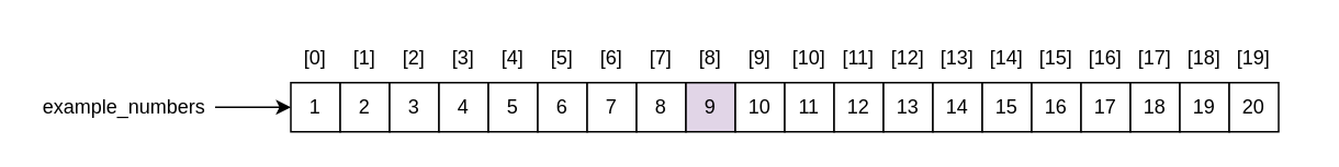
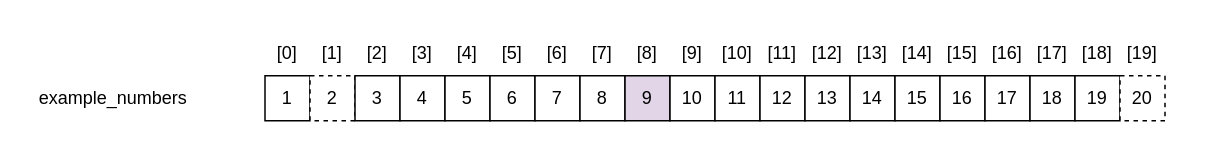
  <mxCell id="0" />
  <mxCell id="1" parent="0" />
  <mxCell id="2" value="" style="group" vertex="1" connectable="0" parent="1"><mxGeometry x="161" y="20" width="630" height="60" as="geometry" /></mxCell>
  <mxCell id="3" value="[16]" style="text;html=1;strokeColor=none;fillColor=none;align=center;verticalAlign=middle;whiteSpace=wrap;rounded=0;" vertex="1" parent="2"><mxGeometry x="480" width="60" height="30" as="geometry" /></mxCell>
  <mxCell id="4" value="1" style="whiteSpace=wrap;html=1;aspect=fixed;" vertex="1" parent="2"><mxGeometry x="15" y="30" width="30" height="30" as="geometry" /></mxCell>
  <mxCell id="5" value="[0]" style="text;html=1;strokeColor=none;fillColor=none;align=center;verticalAlign=middle;whiteSpace=wrap;rounded=0;" vertex="1" parent="2"><mxGeometry width="60" height="30" as="geometry" /></mxCell>
- <mxCell id="6" value="2" style="whiteSpace=wrap;html=1;aspect=fixed;" vertex="1" parent="2"><mxGeometry x="45" y="30" width="30" height="30" as="geometry" /></mxCell>
+ <mxCell id="6" value="2" style="whiteSpace=wrap;html=1;aspect=fixed;dashed=1;" vertex="1" parent="2"><mxGeometry x="45" y="30" width="30" height="30" as="geometry" /></mxCell>
  <mxCell id="7" value="[1]" style="text;html=1;strokeColor=none;fillColor=none;align=center;verticalAlign=middle;whiteSpace=wrap;rounded=0;" vertex="1" parent="2"><mxGeometry x="30" width="60" height="30" as="geometry" /></mxCell>
  <mxCell id="8" value="3" style="whiteSpace=wrap;html=1;aspect=fixed;" vertex="1" parent="2"><mxGeometry x="75" y="30" width="30" height="30" as="geometry" /></mxCell>
  <mxCell id="9" value="[2]" style="text;html=1;strokeColor=none;fillColor=none;align=center;verticalAlign=middle;whiteSpace=wrap;rounded=0;" vertex="1" parent="2"><mxGeometry x="60" width="60" height="30" as="geometry" /></mxCell>
  <mxCell id="10" value="4" style="whiteSpace=wrap;html=1;aspect=fixed;" vertex="1" parent="2"><mxGeometry x="105" y="30" width="30" height="30" as="geometry" /></mxCell>
  <mxCell id="11" value="[3]" style="text;html=1;strokeColor=none;fillColor=none;align=center;verticalAlign=middle;whiteSpace=wrap;rounded=0;" vertex="1" parent="2"><mxGeometry x="90" width="60" height="30" as="geometry" /></mxCell>
  <mxCell id="12" value="5" style="whiteSpace=wrap;html=1;aspect=fixed;" vertex="1" parent="2"><mxGeometry x="135" y="30" width="30" height="30" as="geometry" /></mxCell>
  <mxCell id="13" value="[4]" style="text;html=1;strokeColor=none;fillColor=none;align=center;verticalAlign=middle;whiteSpace=wrap;rounded=0;" vertex="1" parent="2"><mxGeometry x="120" width="60" height="30" as="geometry" /></mxCell>
  <mxCell id="14" value="6" style="whiteSpace=wrap;html=1;aspect=fixed;" vertex="1" parent="2"><mxGeometry x="165" y="30" width="30" height="30" as="geometry" /></mxCell>
  <mxCell id="15" value="[5]" style="text;html=1;strokeColor=none;fillColor=none;align=center;verticalAlign=middle;whiteSpace=wrap;rounded=0;" vertex="1" parent="2"><mxGeometry x="150" width="60" height="30" as="geometry" /></mxCell>
  <mxCell id="16" value="7" style="whiteSpace=wrap;html=1;aspect=fixed;" vertex="1" parent="2"><mxGeometry x="195" y="30" width="30" height="30" as="geometry" /></mxCell>
  <mxCell id="17" value="[6]" style="text;html=1;strokeColor=none;fillColor=none;align=center;verticalAlign=middle;whiteSpace=wrap;rounded=0;" vertex="1" parent="2"><mxGeometry x="180" width="60" height="30" as="geometry" /></mxCell>
  <mxCell id="18" value="8" style="whiteSpace=wrap;html=1;aspect=fixed;" vertex="1" parent="2"><mxGeometry x="225" y="30" width="30" height="30" as="geometry" /></mxCell>
  <mxCell id="19" value="[7]" style="text;html=1;strokeColor=none;fillColor=none;align=center;verticalAlign=middle;whiteSpace=wrap;rounded=0;" vertex="1" parent="2"><mxGeometry x="210" width="60" height="30" as="geometry" /></mxCell>
  <mxCell id="20" value="9" style="whiteSpace=wrap;html=1;aspect=fixed;fillColor=#e1d5e7;" vertex="1" parent="2"><mxGeometry x="255" y="30" width="30" height="30" as="geometry" /></mxCell>
  <mxCell id="21" value="[8]" style="text;html=1;strokeColor=none;fillColor=none;align=center;verticalAlign=middle;whiteSpace=wrap;rounded=0;" vertex="1" parent="2"><mxGeometry x="240" width="60" height="30" as="geometry" /></mxCell>
  <mxCell id="22" value="10" style="whiteSpace=wrap;html=1;aspect=fixed;" vertex="1" parent="2"><mxGeometry x="285" y="30" width="30" height="30" as="geometry" /></mxCell>
  <mxCell id="23" value="[9]" style="text;html=1;strokeColor=none;fillColor=none;align=center;verticalAlign=middle;whiteSpace=wrap;rounded=0;" vertex="1" parent="2"><mxGeometry x="270" width="60" height="30" as="geometry" /></mxCell>
  <mxCell id="24" value="11" style="whiteSpace=wrap;html=1;aspect=fixed;" vertex="1" parent="2"><mxGeometry x="315" y="30" width="30" height="30" as="geometry" /></mxCell>
  <mxCell id="25" value="[10]" style="text;html=1;strokeColor=none;fillColor=none;align=center;verticalAlign=middle;whiteSpace=wrap;rounded=0;" vertex="1" parent="2"><mxGeometry x="300" width="60" height="30" as="geometry" /></mxCell>
  <mxCell id="26" value="12" style="whiteSpace=wrap;html=1;aspect=fixed;" vertex="1" parent="2"><mxGeometry x="345" y="30" width="30" height="30" as="geometry" /></mxCell>
  <mxCell id="27" value="[11]" style="text;html=1;strokeColor=none;fillColor=none;align=center;verticalAlign=middle;whiteSpace=wrap;rounded=0;" vertex="1" parent="2"><mxGeometry x="330" width="60" height="30" as="geometry" /></mxCell>
  <mxCell id="28" value="13" style="whiteSpace=wrap;html=1;aspect=fixed;" vertex="1" parent="2"><mxGeometry x="375" y="30" width="30" height="30" as="geometry" /></mxCell>
  <mxCell id="29" value="[12]" style="text;html=1;strokeColor=none;fillColor=none;align=center;verticalAlign=middle;whiteSpace=wrap;rounded=0;" vertex="1" parent="2"><mxGeometry x="360" width="60" height="30" as="geometry" /></mxCell>
  <mxCell id="30" value="14" style="whiteSpace=wrap;html=1;aspect=fixed;" vertex="1" parent="2"><mxGeometry x="405" y="30" width="30" height="30" as="geometry" /></mxCell>
  <mxCell id="31" value="[13]" style="text;html=1;strokeColor=none;fillColor=none;align=center;verticalAlign=middle;whiteSpace=wrap;rounded=0;" vertex="1" parent="2"><mxGeometry x="390" width="60" height="30" as="geometry" /></mxCell>
  <mxCell id="32" value="15" style="whiteSpace=wrap;html=1;aspect=fixed;" vertex="1" parent="2"><mxGeometry x="435" y="30" width="30" height="30" as="geometry" /></mxCell>
  <mxCell id="33" value="[14]" style="text;html=1;strokeColor=none;fillColor=none;align=center;verticalAlign=middle;whiteSpace=wrap;rounded=0;" vertex="1" parent="2"><mxGeometry x="420" width="60" height="30" as="geometry" /></mxCell>
  <mxCell id="34" value="16" style="whiteSpace=wrap;html=1;aspect=fixed;" vertex="1" parent="2"><mxGeometry x="465" y="30" width="30" height="30" as="geometry" /></mxCell>
  <mxCell id="35" value="[15]" style="text;html=1;strokeColor=none;fillColor=none;align=center;verticalAlign=middle;whiteSpace=wrap;rounded=0;" vertex="1" parent="2"><mxGeometry x="450" width="60" height="30" as="geometry" /></mxCell>
  <mxCell id="36" value="17" style="whiteSpace=wrap;html=1;aspect=fixed;" vertex="1" parent="2"><mxGeometry x="495" y="30" width="30" height="30" as="geometry" /></mxCell>
  <mxCell id="37" value="18" style="whiteSpace=wrap;html=1;aspect=fixed;" vertex="1" parent="2"><mxGeometry x="525" y="30" width="30" height="30" as="geometry" /></mxCell>
  <mxCell id="38" value="[17]" style="text;html=1;strokeColor=none;fillColor=none;align=center;verticalAlign=middle;whiteSpace=wrap;rounded=0;" vertex="1" parent="2"><mxGeometry x="510" width="60" height="30" as="geometry" /></mxCell>
  <mxCell id="39" value="19" style="whiteSpace=wrap;html=1;aspect=fixed;" vertex="1" parent="2"><mxGeometry x="555" y="30" width="30" height="30" as="geometry" /></mxCell>
  <mxCell id="40" value="[18]" style="text;html=1;strokeColor=none;fillColor=none;align=center;verticalAlign=middle;whiteSpace=wrap;rounded=0;" vertex="1" parent="2"><mxGeometry x="540" width="60" height="30" as="geometry" /></mxCell>
- <mxCell id="41" value="20" style="whiteSpace=wrap;html=1;aspect=fixed;" vertex="1" parent="2"><mxGeometry x="585" y="30" width="30" height="30" as="geometry" /></mxCell>
+ <mxCell id="41" value="20" style="whiteSpace=wrap;html=1;aspect=fixed;dashed=1;" vertex="1" parent="2"><mxGeometry x="585" y="30" width="30" height="30" as="geometry" /></mxCell>
  <mxCell id="42" value="[19]" style="text;html=1;strokeColor=none;fillColor=none;align=center;verticalAlign=middle;whiteSpace=wrap;rounded=0;" vertex="1" parent="2"><mxGeometry x="570" width="60" height="30" as="geometry" /></mxCell>
- <mxCell id="43" style="edgeStyle=none;html=1;entryX=0;entryY=0.5;entryDx=0;entryDy=0;" edge="1" parent="1" source="44" target="4"><mxGeometry relative="1" as="geometry" /></mxCell>
  <mxCell id="44" value="example_numbers" style="text;html=1;strokeColor=none;fillColor=none;align=center;verticalAlign=middle;whiteSpace=wrap;rounded=0;" vertex="1" parent="1"><mxGeometry x="20" y="50" width="110" height="30" as="geometry" /></mxCell>
